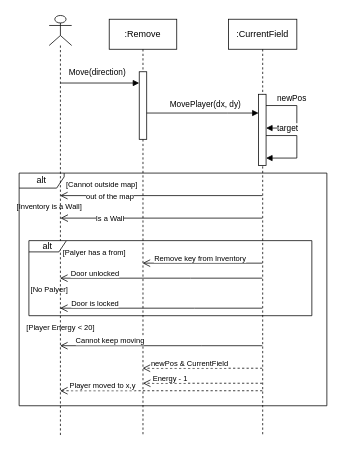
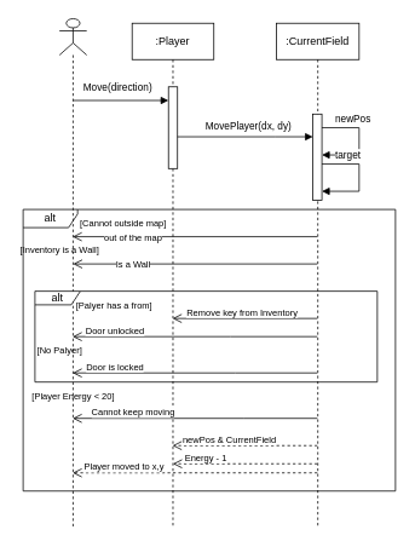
  <mxCell id="0" />
  <mxCell id="1" parent="0" />
  <mxCell id="2" value="alt" style="shape=umlFrame;whiteSpace=wrap;html=1;pointerEvents=0;width=60;height=20;" parent="1" vertex="1"><mxGeometry x="25" y="230" width="410" height="310" as="geometry" /></mxCell>
  <mxCell id="3" value="" style="shape=umlLifeline;perimeter=lifelinePerimeter;whiteSpace=wrap;html=1;container=1;dropTarget=0;collapsible=0;recursiveResize=0;outlineConnect=0;portConstraint=eastwest;newEdgeStyle={&quot;curved&quot;:0,&quot;rounded&quot;:0};participant=umlActor;" parent="1" vertex="1"><mxGeometry x="65" y="20" width="30" height="560" as="geometry" /></mxCell>
- <mxCell id="4" value=":Remove" style="shape=umlLifeline;perimeter=lifelinePerimeter;whiteSpace=wrap;html=1;container=1;dropTarget=0;collapsible=0;recursiveResize=0;outlineConnect=0;portConstraint=eastwest;newEdgeStyle={&quot;curved&quot;:0,&quot;rounded&quot;:0};" vertex="1" parent="1"><mxGeometry x="145" y="25" width="90" height="555" as="geometry" /></mxCell>
+ <mxCell id="4" value=":Player" style="shape=umlLifeline;perimeter=lifelinePerimeter;whiteSpace=wrap;html=1;container=1;dropTarget=0;collapsible=0;recursiveResize=0;outlineConnect=0;portConstraint=eastwest;newEdgeStyle={&quot;curved&quot;:0,&quot;rounded&quot;:0};" vertex="1" parent="1"><mxGeometry x="145" y="25" width="90" height="555" as="geometry" /></mxCell>
  <mxCell id="5" value="" style="html=1;points=[[0,0,0,0,5],[0,1,0,0,-5],[1,0,0,0,5],[1,1,0,0,-5]];perimeter=orthogonalPerimeter;outlineConnect=0;targetShapes=umlLifeline;portConstraint=eastwest;newEdgeStyle={&quot;curved&quot;:0,&quot;rounded&quot;:0};" vertex="1" parent="4"><mxGeometry x="40" y="70" width="10" height="90" as="geometry" /></mxCell>
  <mxCell id="6" value=":CurrentField" style="shape=umlLifeline;perimeter=lifelinePerimeter;whiteSpace=wrap;html=1;container=1;dropTarget=0;collapsible=0;recursiveResize=0;outlineConnect=0;portConstraint=eastwest;newEdgeStyle={&quot;curved&quot;:0,&quot;rounded&quot;:0};" vertex="1" parent="1"><mxGeometry x="304" y="25" width="91" height="555" as="geometry" /></mxCell>
  <mxCell id="7" value="" style="html=1;points=[[0,0,0,0,5],[0,1,0,0,-5],[1,0,0,0,5],[1,1,0,0,-5]];perimeter=orthogonalPerimeter;outlineConnect=0;targetShapes=umlLifeline;portConstraint=eastwest;newEdgeStyle={&quot;curved&quot;:0,&quot;rounded&quot;:0};" vertex="1" parent="6"><mxGeometry x="40" y="100" width="10" height="95" as="geometry" /></mxCell>
  <mxCell id="8" value="newPos" style="html=1;align=left;spacingLeft=2;endArrow=block;rounded=0;edgeStyle=orthogonalEdgeStyle;curved=0;rounded=0;" edge="1" target="7" parent="6" source="7"><mxGeometry x="-0.811" y="10" relative="1" as="geometry"><mxPoint x="101" y="115.03" as="sourcePoint" /><Array as="points"><mxPoint x="91" y="115" /><mxPoint x="91" y="145" /></Array><mxPoint x="106" y="144.996" as="targetPoint" /><mxPoint as="offset" /></mxGeometry></mxCell>
  <mxCell id="9" value="target" style="html=1;align=left;spacingLeft=2;endArrow=block;rounded=0;edgeStyle=orthogonalEdgeStyle;curved=0;rounded=0;" edge="1" parent="6" source="7" target="7"><mxGeometry x="-0.811" y="10" relative="1" as="geometry"><mxPoint x="141" y="155" as="sourcePoint" /><Array as="points"><mxPoint x="91" y="155" /><mxPoint x="91" y="185" /><mxPoint x="45" y="185" /></Array><mxPoint x="141" y="185" as="targetPoint" /><mxPoint as="offset" /></mxGeometry></mxCell>
  <mxCell id="10" value="" style="html=1;verticalAlign=bottom;endArrow=block;curved=0;rounded=0;" edge="1" target="5" parent="1"><mxGeometry relative="1" as="geometry"><mxPoint x="79.81" y="110" as="sourcePoint" /><mxPoint x="199.5" y="110" as="targetPoint" /></mxGeometry></mxCell>
  <mxCell id="11" value="Move(direction)" style="edgeLabel;html=1;align=center;verticalAlign=middle;resizable=0;points=[];" vertex="1" connectable="0" parent="10"><mxGeometry x="0.201" y="-1" relative="1" as="geometry"><mxPoint x="-14" y="-16" as="offset" /></mxGeometry></mxCell>
  <mxCell id="12" value="" style="html=1;verticalAlign=bottom;endArrow=block;curved=0;rounded=0;" edge="1" target="7" parent="1" source="5"><mxGeometry x="0.005" relative="1" as="geometry"><mxPoint x="355" y="150" as="sourcePoint" /><mxPoint x="205" y="150" as="targetPoint" /><Array as="points"><mxPoint x="303" y="150" /></Array><mxPoint as="offset" /></mxGeometry></mxCell>
  <mxCell id="13" value="MovePlayer(dx, dy)" style="edgeLabel;html=1;align=center;verticalAlign=middle;resizable=0;points=[];" vertex="1" connectable="0" parent="12"><mxGeometry x="0.037" y="1" relative="1" as="geometry"><mxPoint y="-11" as="offset" /></mxGeometry></mxCell>
  <mxCell id="14" value="" style="html=1;verticalAlign=bottom;endArrow=open;endSize=8;curved=0;rounded=0;" edge="1" parent="1" target="3"><mxGeometry x="0.005" relative="1" as="geometry"><mxPoint x="210" y="260" as="targetPoint" /><mxPoint x="349" y="260" as="sourcePoint" /><mxPoint as="offset" /></mxGeometry></mxCell>
  <mxCell id="15" value="&lt;font style=&quot;font-size: 10px;&quot;&gt;out of the map&lt;/font&gt;" style="edgeLabel;html=1;align=center;verticalAlign=middle;resizable=0;points=[];" vertex="1" connectable="0" parent="14"><mxGeometry x="-0.074" y="-2" relative="1" as="geometry"><mxPoint x="-79" y="2" as="offset" /></mxGeometry></mxCell>
  <mxCell id="16" value="&lt;font style=&quot;font-size: 10px;&quot;&gt;[Cannot outside map]&lt;/font&gt;" style="text;html=1;align=center;verticalAlign=middle;resizable=0;points=[];autosize=1;strokeColor=none;fillColor=none;" vertex="1" parent="1"><mxGeometry x="75" y="230" width="120" height="30" as="geometry" /></mxCell>
  <mxCell id="17" value="" style="html=1;verticalAlign=bottom;endArrow=open;endSize=8;curved=0;rounded=0;" edge="1" parent="1"><mxGeometry x="0.005" relative="1" as="geometry"><mxPoint x="80" y="290" as="targetPoint" /><mxPoint x="349" y="290" as="sourcePoint" /><mxPoint as="offset" /></mxGeometry></mxCell>
  <mxCell id="18" value="&lt;font style=&quot;font-size: 10px;&quot;&gt;Is a Wall&lt;/font&gt;" style="edgeLabel;html=1;align=center;verticalAlign=middle;resizable=0;points=[];" vertex="1" connectable="0" parent="17"><mxGeometry x="-0.074" y="-2" relative="1" as="geometry"><mxPoint x="-79" y="2" as="offset" /></mxGeometry></mxCell>
  <mxCell id="19" value="&lt;span style=&quot;font-size: 10px;&quot;&gt;[Inventory is a Wall]&lt;/span&gt;" style="text;html=1;align=center;verticalAlign=middle;resizable=0;points=[];autosize=1;strokeColor=none;fillColor=none;" vertex="1" parent="1"><mxGeometry x="20" y="260" width="90" height="30" as="geometry" /></mxCell>
  <mxCell id="20" value="alt" style="shape=umlFrame;whiteSpace=wrap;html=1;pointerEvents=0;width=50;height=15;" vertex="1" parent="1"><mxGeometry x="38" y="320" width="377" height="100" as="geometry" /></mxCell>
  <mxCell id="21" value="&lt;span style=&quot;font-size: 10px;&quot;&gt;[Palyer has a from]&lt;/span&gt;" style="text;html=1;align=center;verticalAlign=middle;resizable=0;points=[];autosize=1;strokeColor=none;fillColor=none;" vertex="1" parent="1"><mxGeometry x="75" y="320" width="100" height="30" as="geometry" /></mxCell>
  <mxCell id="22" value="" style="html=1;verticalAlign=bottom;endArrow=open;endSize=8;curved=0;rounded=0;" edge="1" parent="1" source="6" target="4"><mxGeometry x="0.005" relative="1" as="geometry"><mxPoint x="189" y="350" as="targetPoint" /><mxPoint x="348.19" y="350" as="sourcePoint" /><mxPoint as="offset" /><Array as="points"><mxPoint x="254.19" y="350" /></Array></mxGeometry></mxCell>
  <mxCell id="23" value="&lt;span style=&quot;font-size: 10px;&quot;&gt;Remove key from Inventory&lt;/span&gt;" style="edgeLabel;html=1;align=center;verticalAlign=middle;resizable=0;points=[];" vertex="1" connectable="0" parent="22"><mxGeometry x="-0.074" y="-2" relative="1" as="geometry"><mxPoint x="-10" y="-6" as="offset" /></mxGeometry></mxCell>
  <mxCell id="24" value="" style="html=1;verticalAlign=bottom;endArrow=open;endSize=8;curved=0;rounded=0;" edge="1" parent="1" source="6" target="3"><mxGeometry x="0.005" relative="1" as="geometry"><mxPoint x="79" y="370" as="targetPoint" /><mxPoint x="348.19" y="370" as="sourcePoint" /><mxPoint as="offset" /><Array as="points"><mxPoint x="253.38" y="370" /></Array></mxGeometry></mxCell>
  <mxCell id="25" value="&lt;span style=&quot;font-size: 10px;&quot;&gt;Door unlocked&lt;/span&gt;" style="edgeLabel;html=1;align=center;verticalAlign=middle;resizable=0;points=[];" vertex="1" connectable="0" parent="24"><mxGeometry x="-0.074" y="-2" relative="1" as="geometry"><mxPoint x="-99" y="-6" as="offset" /></mxGeometry></mxCell>
  <mxCell id="26" value="&lt;span style=&quot;font-size: 10px;&quot;&gt;[No Palyer]&lt;/span&gt;" style="text;html=1;align=center;verticalAlign=middle;resizable=0;points=[];autosize=1;strokeColor=none;fillColor=none;" vertex="1" parent="1"><mxGeometry x="35" y="370" width="60" height="30" as="geometry" /></mxCell>
  <mxCell id="27" value="" style="html=1;verticalAlign=bottom;endArrow=open;endSize=8;curved=0;rounded=0;" edge="1" parent="1" source="6" target="3"><mxGeometry x="0.005" relative="1" as="geometry"><mxPoint x="74.999" y="410" as="targetPoint" /><mxPoint x="344.07" y="410" as="sourcePoint" /><mxPoint as="offset" /><Array as="points"><mxPoint x="258.45" y="410" /></Array></mxGeometry></mxCell>
  <mxCell id="28" value="&lt;span style=&quot;font-size: 10px;&quot;&gt;Door is locked&lt;/span&gt;" style="edgeLabel;html=1;align=center;verticalAlign=middle;resizable=0;points=[];" vertex="1" connectable="0" parent="27"><mxGeometry x="-0.074" y="-2" relative="1" as="geometry"><mxPoint x="-99" y="-6" as="offset" /></mxGeometry></mxCell>
  <mxCell id="29" value="" style="html=1;verticalAlign=bottom;endArrow=open;endSize=8;curved=0;rounded=0;" edge="1" parent="1" source="6" target="3"><mxGeometry x="0.005" relative="1" as="geometry"><mxPoint x="90" y="460" as="targetPoint" /><mxPoint x="359" y="460" as="sourcePoint" /><mxPoint as="offset" /><Array as="points"><mxPoint x="268.45" y="460" /></Array></mxGeometry></mxCell>
  <mxCell id="30" value="&lt;span style=&quot;font-size: 10px;&quot;&gt;Cannot keep moving&lt;/span&gt;" style="edgeLabel;html=1;align=center;verticalAlign=middle;resizable=0;points=[];" vertex="1" connectable="0" parent="29"><mxGeometry x="-0.074" y="-2" relative="1" as="geometry"><mxPoint x="-79" y="-6" as="offset" /></mxGeometry></mxCell>
  <mxCell id="31" value="&lt;span style=&quot;font-size: 10px;&quot;&gt;[Player Energy &amp;lt; 20]&lt;/span&gt;" style="text;html=1;align=center;verticalAlign=middle;resizable=0;points=[];autosize=1;strokeColor=none;fillColor=none;" vertex="1" parent="1"><mxGeometry x="25" y="420" width="110" height="30" as="geometry" /></mxCell>
  <mxCell id="32" value="" style="html=1;verticalAlign=bottom;endArrow=open;dashed=1;endSize=8;curved=0;rounded=0;" edge="1" parent="1" source="6" target="4"><mxGeometry x="0.005" relative="1" as="geometry"><mxPoint x="184.999" y="490" as="targetPoint" /><mxPoint x="344.07" y="490" as="sourcePoint" /><mxPoint as="offset" /><Array as="points"><mxPoint x="273.52" y="490" /></Array></mxGeometry></mxCell>
  <mxCell id="33" value="&lt;span style=&quot;font-size: 10px;&quot;&gt;newPos &amp;amp; CurrentField&lt;/span&gt;" style="edgeLabel;html=1;align=center;verticalAlign=middle;resizable=0;points=[];" vertex="1" connectable="0" parent="32"><mxGeometry x="-0.074" y="-2" relative="1" as="geometry"><mxPoint x="-24" y="-6" as="offset" /></mxGeometry></mxCell>
  <mxCell id="34" value="" style="html=1;verticalAlign=bottom;endArrow=open;dashed=1;endSize=8;curved=0;rounded=0;" edge="1" parent="1"><mxGeometry x="0.005" relative="1" as="geometry"><mxPoint x="189.929" y="510" as="targetPoint" /><mxPoint x="349" y="510" as="sourcePoint" /><mxPoint as="offset" /><Array as="points"><mxPoint x="278.52" y="510" /></Array></mxGeometry></mxCell>
  <mxCell id="35" value="&lt;span style=&quot;font-size: 10px;&quot;&gt;Energy - 1&lt;/span&gt;" style="edgeLabel;html=1;align=center;verticalAlign=middle;resizable=0;points=[];" vertex="1" connectable="0" parent="34"><mxGeometry x="-0.074" y="-2" relative="1" as="geometry"><mxPoint x="-50" y="-6" as="offset" /></mxGeometry></mxCell>
  <mxCell id="36" value="" style="html=1;verticalAlign=bottom;endArrow=open;dashed=1;endSize=8;curved=0;rounded=0;" edge="1" parent="1" source="6" target="3"><mxGeometry x="0.005" relative="1" as="geometry"><mxPoint x="199.929" y="520" as="targetPoint" /><mxPoint x="359" y="520" as="sourcePoint" /><mxPoint as="offset" /><Array as="points"><mxPoint x="288.52" y="520" /></Array></mxGeometry></mxCell>
  <mxCell id="37" value="&lt;span style=&quot;font-size: 10px;&quot;&gt;Player moved to x,y&lt;/span&gt;" style="edgeLabel;html=1;align=center;verticalAlign=middle;resizable=0;points=[];" vertex="1" connectable="0" parent="36"><mxGeometry x="-0.074" y="-2" relative="1" as="geometry"><mxPoint x="-89" y="-6" as="offset" /></mxGeometry></mxCell>
